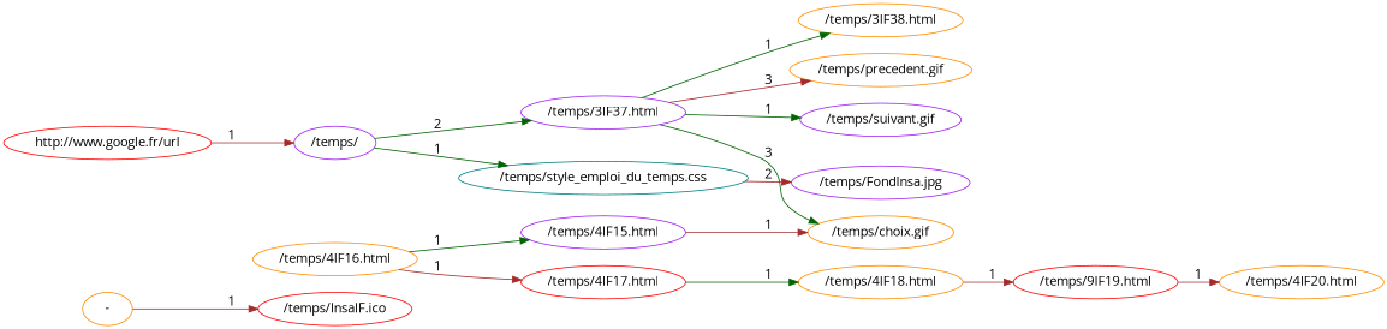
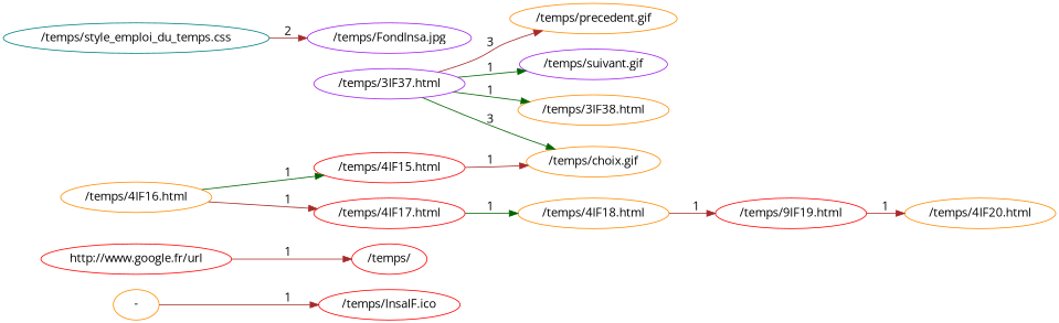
  digraph {
    fontname="Open Sans"
    rankdir=LR
    node [color=darkorange fontname="Open Sans"]
    edge [color=brown fontname="Open Sans"]
    "/temps/InsaIF.ico" [color=red]
    "-"
-   "/temps/" [color=purple]
+   "/temps/" [color=red]
    "/temps/3IF37.html" [color=purple]
    "/temps/style_emploi_du_temps.css" [color=teal]
    "/temps/3IF38.html"
    "/temps/choix.gif"
    "/temps/precedent.gif"
    "/temps/suivant.gif" [color=purple]
    "/temps/FondInsa.jpg" [color=purple]
-   "/temps/4IF15.html" [color=purple]
+   "/temps/4IF15.html" [color=red]
    "/temps/4IF16.html"
    "/temps/4IF17.html" [color=red]
    "/temps/4IF18.html"
    n15 [color=red label="/temps/9IF19.html"]
    "/temps/4IF20.html"
    "http://www.google.fr/url" [color=red]
    "-" -> "/temps/InsaIF.ico" [label=1]
-   "/temps/" -> "/temps/3IF37.html" [color=darkgreen label=2]
-   "/temps/" -> "/temps/style_emploi_du_temps.css" [color=darkgreen label=1]
    "/temps/3IF37.html" -> "/temps/3IF38.html" [color=darkgreen label=1]
    "/temps/3IF37.html" -> "/temps/choix.gif" [color=darkgreen label=3]
    "/temps/3IF37.html" -> "/temps/precedent.gif" [label=3]
    "/temps/3IF37.html" -> "/temps/suivant.gif" [color=darkgreen label=1]
    "/temps/style_emploi_du_temps.css" -> "/temps/FondInsa.jpg" [label=2]
    "/temps/4IF15.html" -> "/temps/choix.gif" [label=1]
    "/temps/4IF16.html" -> "/temps/4IF15.html" [color=darkgreen label=1]
    "/temps/4IF16.html" -> "/temps/4IF17.html" [label=1]
    "/temps/4IF17.html" -> "/temps/4IF18.html" [color=darkgreen label=1]
    "/temps/4IF18.html" -> n15 [label=1]
    n15 -> "/temps/4IF20.html" [label=1]
    "http://www.google.fr/url" -> "/temps/" [label=1]
  }
